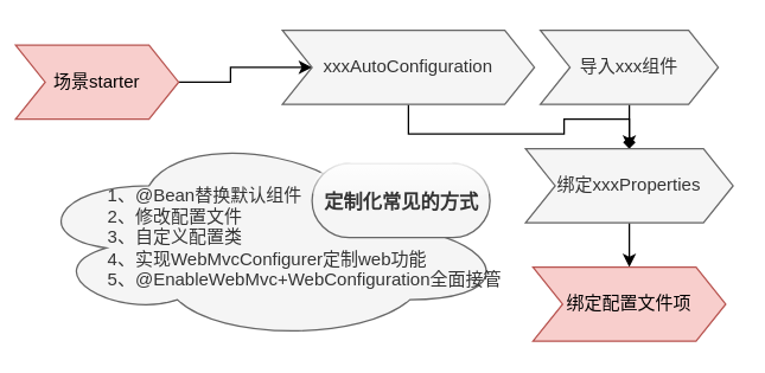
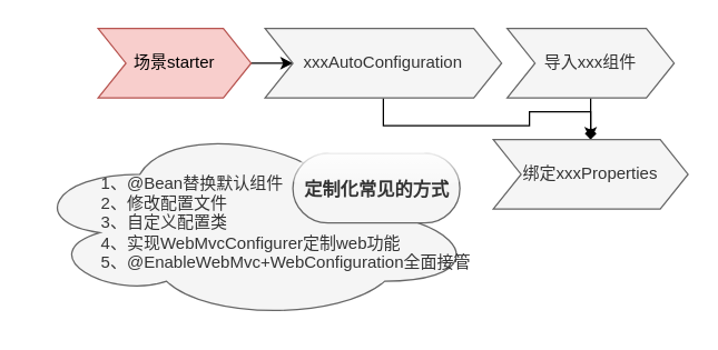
  <mxCell id="0" />
  <mxCell id="1" parent="0" />
  <mxCell id="2" value="&lt;div style=&quot;text-align: justify&quot;&gt;&lt;span&gt;1、@Bean替换默认组件&lt;/span&gt;&lt;/div&gt;&lt;div style=&quot;text-align: justify&quot;&gt;&lt;span&gt;2、修改配置文件&lt;/span&gt;&lt;/div&gt;&lt;div style=&quot;text-align: justify&quot;&gt;&lt;span&gt;3、自定义配置类&lt;/span&gt;&lt;/div&gt;&lt;div style=&quot;text-align: justify&quot;&gt;&lt;span&gt;4、实现WebMvcConfigurer定制web功能&lt;/span&gt;&lt;/div&gt;&lt;div style=&quot;text-align: justify&quot;&gt;&lt;span&gt;5、@EnableWebMvc+WebConfiguration全面接管&lt;/span&gt;&lt;/div&gt;" style="ellipse;shape=cloud;whiteSpace=wrap;html=1;align=right;fillColor=#f5f5f5;strokeColor=#666666;fontColor=#333333;" vertex="1" parent="1"><mxGeometry x="20" y="90" width="320" height="140" as="geometry" /></mxCell>
  <mxCell id="3" value="" style="edgeStyle=orthogonalEdgeStyle;rounded=0;orthogonalLoop=1;jettySize=auto;html=1;" edge="1" parent="1" source="4" target="6"><mxGeometry relative="1" as="geometry" /></mxCell>
- <mxCell id="4" value="场景starter" style="shape=step;perimeter=stepPerimeter;whiteSpace=wrap;html=1;fixedSize=1;fillColor=#f8cecc;strokeColor=#b85450;" vertex="1" parent="1"><mxGeometry x="10" y="30" width="110" height="50" as="geometry" /></mxCell>
+ <mxCell id="4" value="场景starter" style="shape=step;perimeter=stepPerimeter;whiteSpace=wrap;html=1;fixedSize=1;fillColor=#f8cecc;strokeColor=#b85450;" vertex="1" parent="1"><mxGeometry x="70" y="20" width="110" height="50" as="geometry" /></mxCell>
  <mxCell id="5" value="" style="edgeStyle=orthogonalEdgeStyle;rounded=0;orthogonalLoop=1;jettySize=auto;html=1;" edge="1" parent="1" source="6" target="10"><mxGeometry relative="1" as="geometry" /></mxCell>
  <mxCell id="6" value="xxxAutoConfiguration" style="shape=step;perimeter=stepPerimeter;whiteSpace=wrap;html=1;fixedSize=1;fillColor=#f5f5f5;strokeColor=#666666;fontColor=#333333;" vertex="1" parent="1"><mxGeometry x="190" y="20" width="170" height="50" as="geometry" /></mxCell>
  <mxCell id="7" style="edgeStyle=orthogonalEdgeStyle;rounded=0;orthogonalLoop=1;jettySize=auto;html=1;entryX=0.5;entryY=0;entryDx=0;entryDy=0;endArrow=diamond;" edge="1" parent="1" source="8" target="10"><mxGeometry relative="1" as="geometry" /></mxCell>
  <mxCell id="8" value="导入xxx组件" style="shape=step;perimeter=stepPerimeter;whiteSpace=wrap;html=1;fixedSize=1;fillColor=#f5f5f5;strokeColor=#666666;fontColor=#333333;" vertex="1" parent="1"><mxGeometry x="364" y="20" width="120" height="50" as="geometry" /></mxCell>
- <mxCell id="9" value="" style="edgeStyle=orthogonalEdgeStyle;rounded=0;orthogonalLoop=1;jettySize=auto;html=1;" edge="1" parent="1" source="10" target="11"><mxGeometry relative="1" as="geometry" /></mxCell>
  <mxCell id="10" value="绑定xxxProperties" style="shape=step;perimeter=stepPerimeter;whiteSpace=wrap;html=1;fixedSize=1;fillColor=#f5f5f5;strokeColor=#666666;fontColor=#333333;" vertex="1" parent="1"><mxGeometry x="354" y="100" width="140" height="50" as="geometry" /></mxCell>
- <mxCell id="11" value="绑定配置文件项" style="shape=step;perimeter=stepPerimeter;whiteSpace=wrap;html=1;fixedSize=1;fillColor=#f8cecc;strokeColor=#b85450;" vertex="1" parent="1"><mxGeometry x="359" y="180" width="130" height="50" as="geometry" /></mxCell>
  <mxCell id="12" value="&lt;h2&gt;&lt;font style=&quot;font-size: 13px&quot;&gt;定制化常见的方式&lt;/font&gt;&lt;/h2&gt;" style="text;html=1;align=center;verticalAlign=middle;resizable=0;points=[];autosize=1;fillColor=#f5f5f5;strokeColor=#666666;rounded=1;arcSize=50;glass=1;shadow=0;sketch=0;fontColor=#333333;" vertex="1" parent="1"><mxGeometry x="210" y="110" width="120" height="50" as="geometry" /></mxCell>
